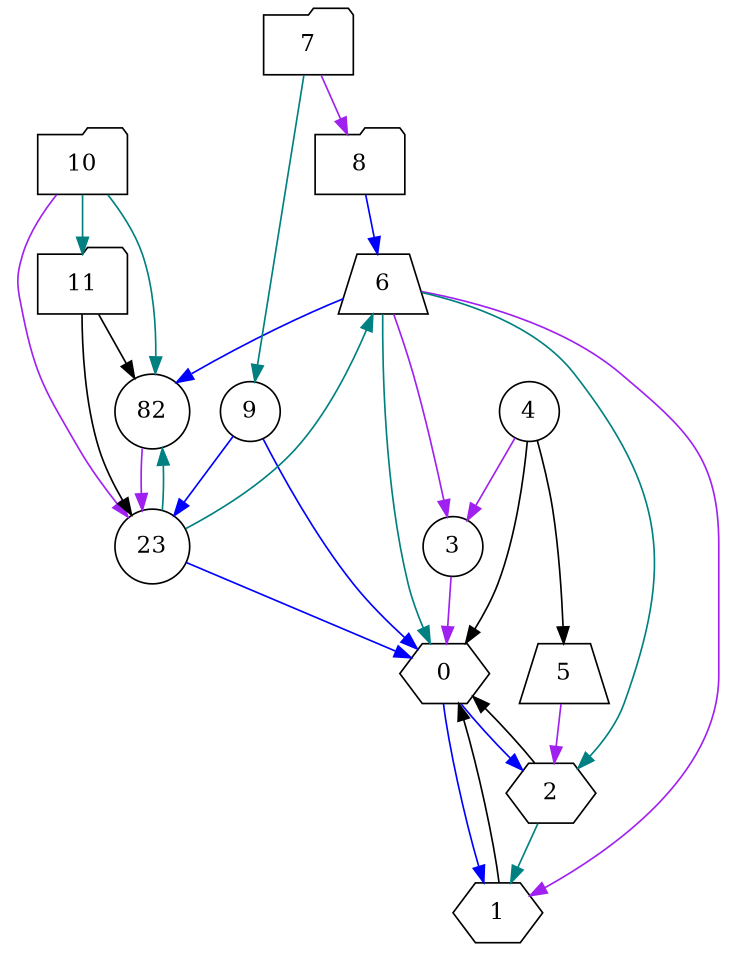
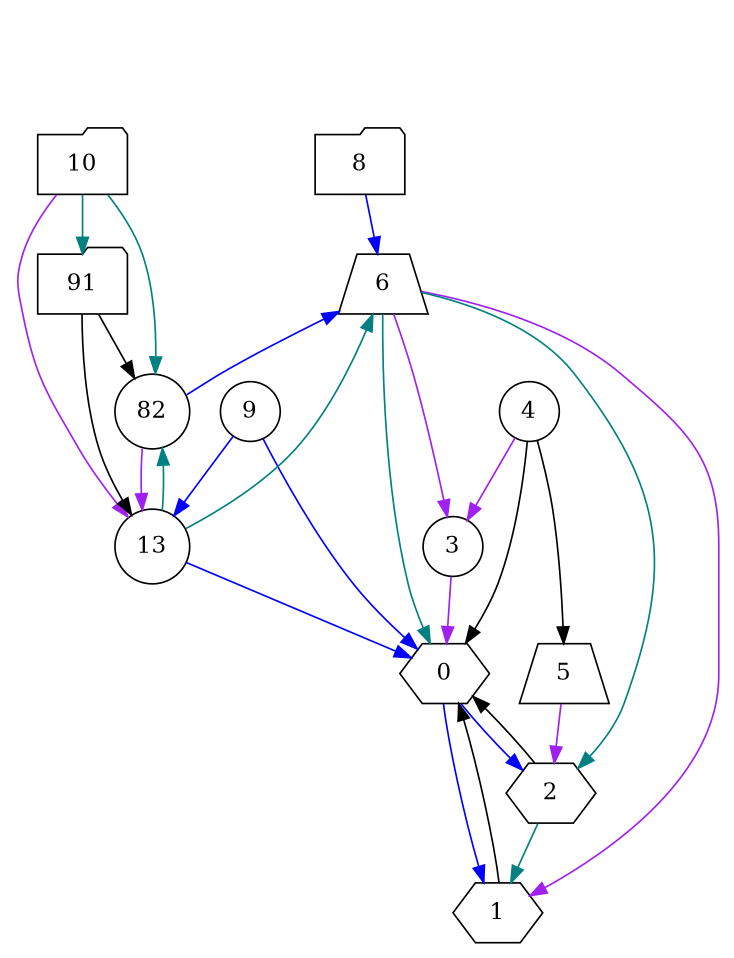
  digraph {
    node [shape=circle]
    edge [color=teal]
    0 [shape=hexagon]
    1 [shape=hexagon]
    2 [shape=hexagon]
    3
    4
    5 [shape=trapezium]
    6 [shape=trapezium]
-   7 [shape=folder]
    8 [shape=folder]
    9
-   13 [label=23]
+   13
    n12 [label=82]
    10 [shape=folder]
-   11 [shape=folder]
+   11 [shape=folder label=91]
    0 -> 1 [color=blue]
    0 -> 2 [color=blue]
    1 -> 0 [color=black]
    2 -> 0 [color=black]
    2 -> 1
    3 -> 0 [color=purple]
    4 -> 0 [color=black]
    4 -> 3 [color=purple]
    4 -> 5 [color=black]
    5 -> 2 [color=purple]
    6 -> 0
    6 -> 1 [color=purple]
    6 -> 2
    6 -> 3 [color=purple]
-   7 -> 8 [color=purple]
-   7 -> 9
    8 -> 6 [color=blue]
    9 -> 0 [color=blue]
    9 -> 13 [color=blue]
    13 -> 0 [color=blue]
    13 -> 6
    13 -> n12
-   6 -> n12 [color=blue]
+   n12 -> 6 [color=blue]
    n12 -> 13 [color=purple]
    10 -> 13 [color=purple]
    10 -> n12
    10 -> 11
    11 -> 13 [color=black]
    11 -> n12 [color=black]
  }
